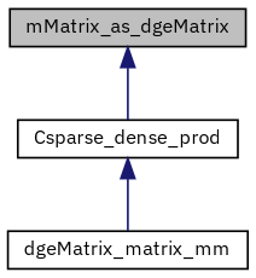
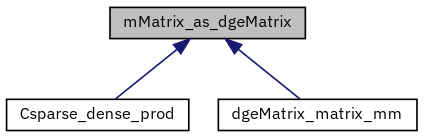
  digraph {
    fontname="IBM Plex Sans"
    rankdir=TB
    node [color=black fillcolor=white fontname="IBM Plex Sans" fontsize=10 shape=record style=filled]
    edge [color=midnightblue dir=back fontname="IBM Plex Sans" fontsize=10 labelfontname=FreeSans labelfontsize=10 style=solid]
    n1 [fillcolor=grey75 fontcolor=black height=0.2 label=mMatrix_as_dgeMatrix width=0.4]
    n2 [height=0.2 label=Csparse_dense_prod width=0.4]
    n3 [height=0.2 label=dgeMatrix_matrix_mm width=0.4]
    n1 -> n2
-   n2 -> n3
+   n1 -> n3
  }
